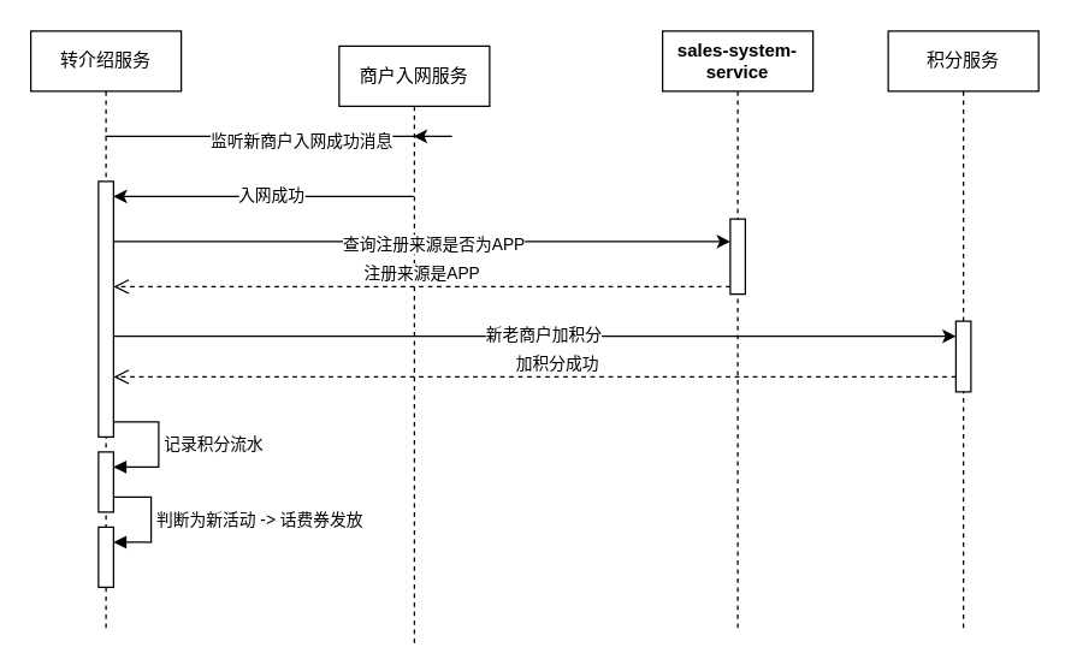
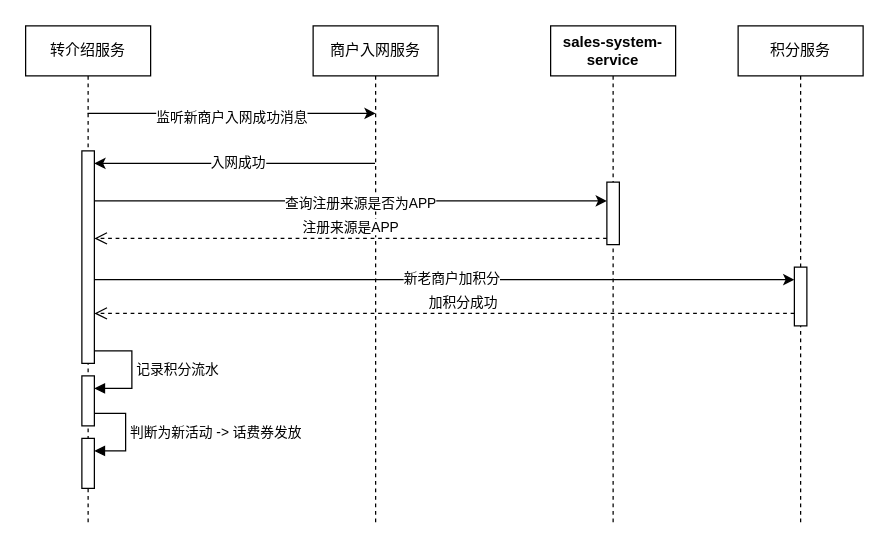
  <mxCell id="0" />
  <mxCell id="1" parent="0" />
  <mxCell id="2" value="转介绍服务" style="shape=umlLifeline;perimeter=lifelinePerimeter;whiteSpace=wrap;html=1;container=1;dropTarget=0;collapsible=0;recursiveResize=0;outlineConnect=0;portConstraint=eastwest;newEdgeStyle={&quot;edgeStyle&quot;:&quot;elbowEdgeStyle&quot;,&quot;elbow&quot;:&quot;vertical&quot;,&quot;curved&quot;:0,&quot;rounded&quot;:0};" vertex="1" parent="1"><mxGeometry x="20" width="100" height="400" as="geometry" y="20" /></mxCell>
  <mxCell id="3" value="" style="html=1;points=[];perimeter=orthogonalPerimeter;outlineConnect=0;targetShapes=umlLifeline;portConstraint=eastwest;newEdgeStyle={&quot;edgeStyle&quot;:&quot;elbowEdgeStyle&quot;,&quot;elbow&quot;:&quot;vertical&quot;,&quot;curved&quot;:0,&quot;rounded&quot;:0};" vertex="1" parent="2"><mxGeometry x="45" y="100" width="10" height="170" as="geometry" /></mxCell>
  <mxCell id="4" value="" style="html=1;points=[];perimeter=orthogonalPerimeter;outlineConnect=0;targetShapes=umlLifeline;portConstraint=eastwest;newEdgeStyle={&quot;edgeStyle&quot;:&quot;elbowEdgeStyle&quot;,&quot;elbow&quot;:&quot;vertical&quot;,&quot;curved&quot;:0,&quot;rounded&quot;:0};" vertex="1" parent="2"><mxGeometry x="45" y="280" width="10" height="40" as="geometry" /></mxCell>
  <mxCell id="5" value="记录积分流水" style="html=1;align=left;spacingLeft=2;endArrow=block;rounded=0;edgeStyle=orthogonalEdgeStyle;curved=0;rounded=0;" edge="1" target="4" parent="2" source="3"><mxGeometry relative="1" as="geometry"><mxPoint x="55" y="320" as="sourcePoint" /><Array as="points"><mxPoint x="85" y="260" /><mxPoint x="85" y="290" /></Array></mxGeometry></mxCell>
  <mxCell id="6" value="" style="html=1;points=[];perimeter=orthogonalPerimeter;outlineConnect=0;targetShapes=umlLifeline;portConstraint=eastwest;newEdgeStyle={&quot;edgeStyle&quot;:&quot;elbowEdgeStyle&quot;,&quot;elbow&quot;:&quot;vertical&quot;,&quot;curved&quot;:0,&quot;rounded&quot;:0};" vertex="1" parent="2"><mxGeometry x="45" y="330" width="10" height="40" as="geometry" /></mxCell>
  <mxCell id="7" value="判断为新活动 -&amp;gt; 话费券发放" style="html=1;align=left;spacingLeft=2;endArrow=block;rounded=0;edgeStyle=orthogonalEdgeStyle;curved=0;rounded=0;" edge="1" target="6" parent="2" source="4"><mxGeometry relative="1" as="geometry"><mxPoint x="70" y="320" as="sourcePoint" /><Array as="points"><mxPoint x="80" y="310" /><mxPoint x="80" y="340" /></Array></mxGeometry></mxCell>
- <mxCell id="8" value="商户入网服务" style="shape=umlLifeline;perimeter=lifelinePerimeter;whiteSpace=wrap;html=1;container=1;dropTarget=0;collapsible=0;recursiveResize=0;outlineConnect=0;portConstraint=eastwest;newEdgeStyle={&quot;edgeStyle&quot;:&quot;elbowEdgeStyle&quot;,&quot;elbow&quot;:&quot;vertical&quot;,&quot;curved&quot;:0,&quot;rounded&quot;:0};" vertex="1" parent="1"><mxGeometry x="225" y="30" width="100" height="400" as="geometry" /></mxCell>
+ <mxCell id="8" value="商户入网服务" style="shape=umlLifeline;perimeter=lifelinePerimeter;whiteSpace=wrap;html=1;container=1;dropTarget=0;collapsible=0;recursiveResize=0;outlineConnect=0;portConstraint=eastwest;newEdgeStyle={&quot;edgeStyle&quot;:&quot;elbowEdgeStyle&quot;,&quot;elbow&quot;:&quot;vertical&quot;,&quot;curved&quot;:0,&quot;rounded&quot;:0};" vertex="1" parent="1"><mxGeometry x="250" width="100" height="400" as="geometry" y="20" /></mxCell>
  <mxCell id="9" value="sales-system-service" style="shape=umlLifeline;perimeter=lifelinePerimeter;whiteSpace=wrap;html=1;container=1;dropTarget=0;collapsible=0;recursiveResize=0;outlineConnect=0;portConstraint=eastwest;newEdgeStyle={&quot;edgeStyle&quot;:&quot;elbowEdgeStyle&quot;,&quot;elbow&quot;:&quot;vertical&quot;,&quot;curved&quot;:0,&quot;rounded&quot;:0};fontStyle=1" vertex="1" parent="1"><mxGeometry x="440" width="100" height="400" as="geometry" y="20" /></mxCell>
  <mxCell id="10" value="" style="html=1;points=[];perimeter=orthogonalPerimeter;outlineConnect=0;targetShapes=umlLifeline;portConstraint=eastwest;newEdgeStyle={&quot;edgeStyle&quot;:&quot;elbowEdgeStyle&quot;,&quot;elbow&quot;:&quot;vertical&quot;,&quot;curved&quot;:0,&quot;rounded&quot;:0};" vertex="1" parent="9"><mxGeometry x="45" y="125" width="10" height="50" as="geometry" /></mxCell>
  <mxCell id="11" value="" style="endArrow=classic;html=1;rounded=0;" edge="1" parent="9" source="10" target="9"><mxGeometry width="50" height="50" relative="1" as="geometry"><mxPoint x="-310" y="160" as="sourcePoint" /><mxPoint x="-130" y="160" as="targetPoint" /><Array as="points" /></mxGeometry></mxCell>
  <mxCell id="12" value="" style="endArrow=classic;html=1;rounded=0;" edge="1" parent="9" source="9" target="10"><mxGeometry width="50" height="50" relative="1" as="geometry"><mxPoint x="50" y="210" as="sourcePoint" /><mxPoint x="-365" y="210" as="targetPoint" /><Array as="points" /></mxGeometry></mxCell>
  <mxCell id="13" value="积分服务" style="shape=umlLifeline;perimeter=lifelinePerimeter;whiteSpace=wrap;html=1;container=1;dropTarget=0;collapsible=0;recursiveResize=0;outlineConnect=0;portConstraint=eastwest;newEdgeStyle={&quot;edgeStyle&quot;:&quot;elbowEdgeStyle&quot;,&quot;elbow&quot;:&quot;vertical&quot;,&quot;curved&quot;:0,&quot;rounded&quot;:0};" vertex="1" parent="1"><mxGeometry x="590" width="100" height="400" as="geometry" y="20" /></mxCell>
  <mxCell id="14" value="" style="html=1;points=[];perimeter=orthogonalPerimeter;outlineConnect=0;targetShapes=umlLifeline;portConstraint=eastwest;newEdgeStyle={&quot;edgeStyle&quot;:&quot;elbowEdgeStyle&quot;,&quot;elbow&quot;:&quot;vertical&quot;,&quot;curved&quot;:0,&quot;rounded&quot;:0};" vertex="1" parent="13"><mxGeometry x="45" y="193" width="10" height="47" as="geometry" /></mxCell>
  <mxCell id="15" value="" style="endArrow=classic;html=1;rounded=0;" edge="1" parent="13" target="14"><mxGeometry width="50" height="50" relative="1" as="geometry"><mxPoint x="49.7" y="193" as="sourcePoint" /><mxPoint x="-515" y="243" as="targetPoint" /><Array as="points" /></mxGeometry></mxCell>
  <mxCell id="16" value="" style="endArrow=classic;html=1;rounded=0;" edge="1" parent="1" source="2" target="8"><mxGeometry width="50" height="50" relative="1" as="geometry"><mxPoint x="90" y="90" as="sourcePoint" /><mxPoint x="120" y="60" as="targetPoint" /><Array as="points"><mxPoint x="300" y="90" /></Array></mxGeometry></mxCell>
  <mxCell id="17" value="监听新商户入网成功消息" style="edgeLabel;html=1;align=center;verticalAlign=middle;resizable=0;points=[];" vertex="1" connectable="0" parent="16"><mxGeometry x="0.202" y="-2" relative="1" as="geometry"><mxPoint x="-24" as="offset" /></mxGeometry></mxCell>
  <mxCell id="18" value="" style="endArrow=classic;html=1;rounded=0;" edge="1" parent="1" source="8" target="3"><mxGeometry width="50" height="50" relative="1" as="geometry"><mxPoint x="80" y="260" as="sourcePoint" /><mxPoint x="80" y="130" as="targetPoint" /><Array as="points"><mxPoint x="260" y="130" /></Array></mxGeometry></mxCell>
  <mxCell id="19" value="入网成功" style="edgeLabel;html=1;align=center;verticalAlign=middle;resizable=0;points=[];" vertex="1" connectable="0" parent="18"><mxGeometry x="0.202" y="-2" relative="1" as="geometry"><mxPoint x="25" as="offset" /></mxGeometry></mxCell>
  <mxCell id="20" value="" style="endArrow=classic;html=1;rounded=0;" edge="1" parent="1" target="14"><mxGeometry width="50" height="50" relative="1" as="geometry"><mxPoint x="75" y="223" as="sourcePoint" /><mxPoint x="640" y="223" as="targetPoint" /><Array as="points"><mxPoint x="295" y="223" /></Array></mxGeometry></mxCell>
  <mxCell id="21" value="新老商户加积分" style="edgeLabel;html=1;align=center;verticalAlign=middle;resizable=0;points=[];" vertex="1" connectable="0" parent="20"><mxGeometry x="0.207" y="2" relative="1" as="geometry"><mxPoint x="-53" as="offset" /></mxGeometry></mxCell>
  <mxCell id="22" value="" style="endArrow=classic;html=1;rounded=0;" edge="1" parent="1" source="3" target="10"><mxGeometry width="50" height="50" relative="1" as="geometry"><mxPoint x="75" y="180" as="sourcePoint" /><mxPoint x="490" y="180" as="targetPoint" /><Array as="points"><mxPoint x="340" y="160" /></Array></mxGeometry></mxCell>
  <mxCell id="23" value="查询注册来源是否为APP" style="edgeLabel;html=1;align=center;verticalAlign=middle;resizable=0;points=[];" vertex="1" connectable="0" parent="22"><mxGeometry x="0.032" y="-1" relative="1" as="geometry"><mxPoint as="offset" /></mxGeometry></mxCell>
  <mxCell id="24" value="加积分成功" style="html=1;verticalAlign=bottom;endArrow=open;dashed=1;endSize=8;edgeStyle=elbowEdgeStyle;elbow=vertical;curved=0;rounded=0;" edge="1" parent="1" source="14" target="3"><mxGeometry x="-0.054" relative="1" as="geometry"><mxPoint x="570" y="240.2" as="sourcePoint" /><mxPoint x="490" y="240.2" as="targetPoint" /><Array as="points"><mxPoint x="420" y="250" /><mxPoint x="180" y="240" /><mxPoint x="70" y="240" /></Array><mxPoint as="offset" /></mxGeometry></mxCell>
  <mxCell id="25" value="注册来源是APP" style="html=1;verticalAlign=bottom;endArrow=open;dashed=1;endSize=8;edgeStyle=elbowEdgeStyle;elbow=vertical;curved=0;rounded=0;" edge="1" parent="1" source="10" target="3"><mxGeometry relative="1" as="geometry"><mxPoint x="510" y="230" as="sourcePoint" /><mxPoint x="430" y="230" as="targetPoint" /><Array as="points"><mxPoint x="190" y="190" /></Array></mxGeometry></mxCell>
